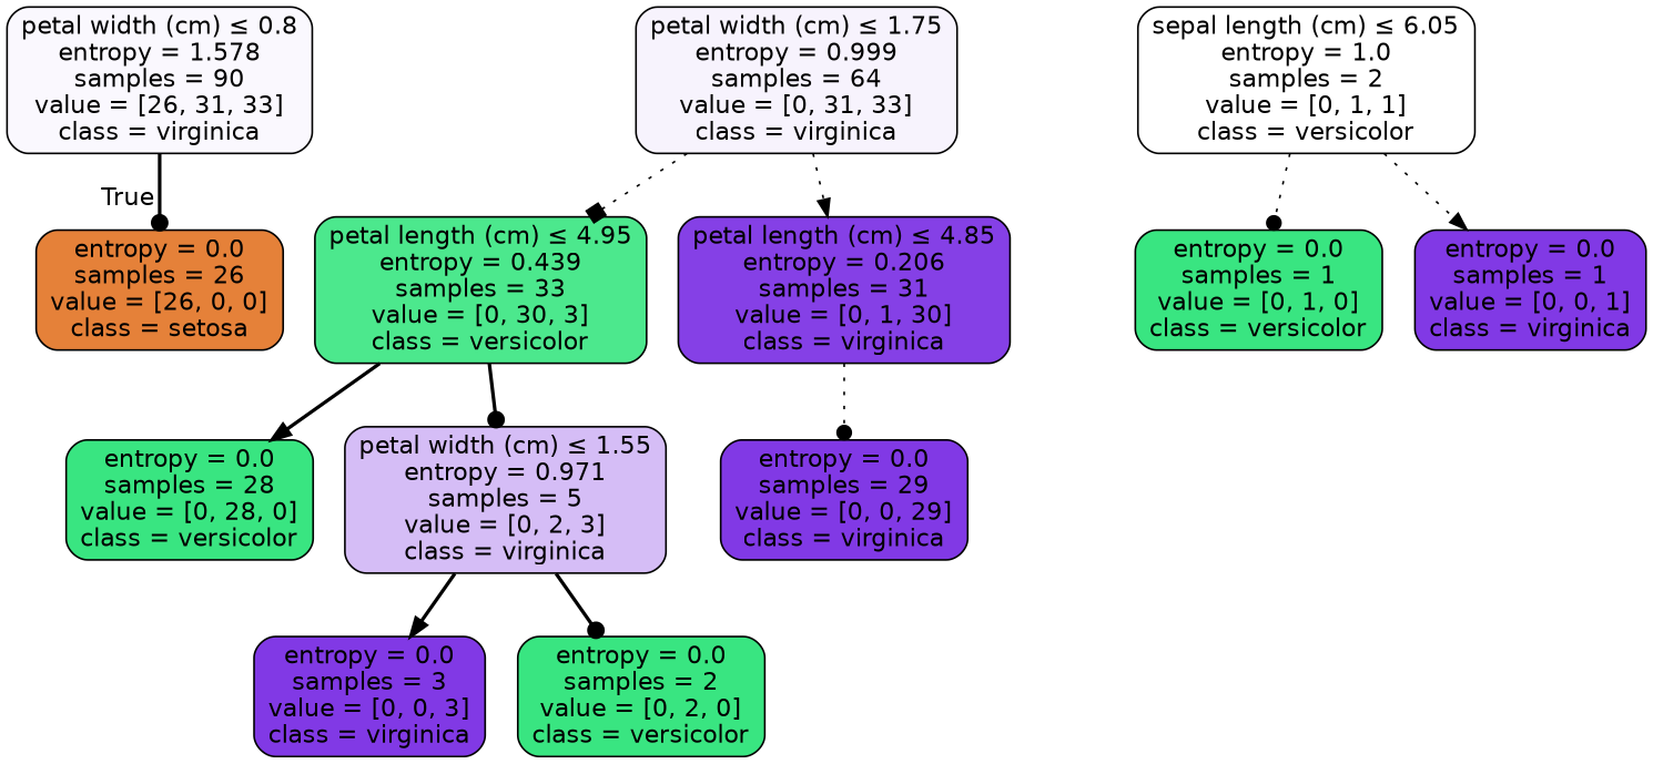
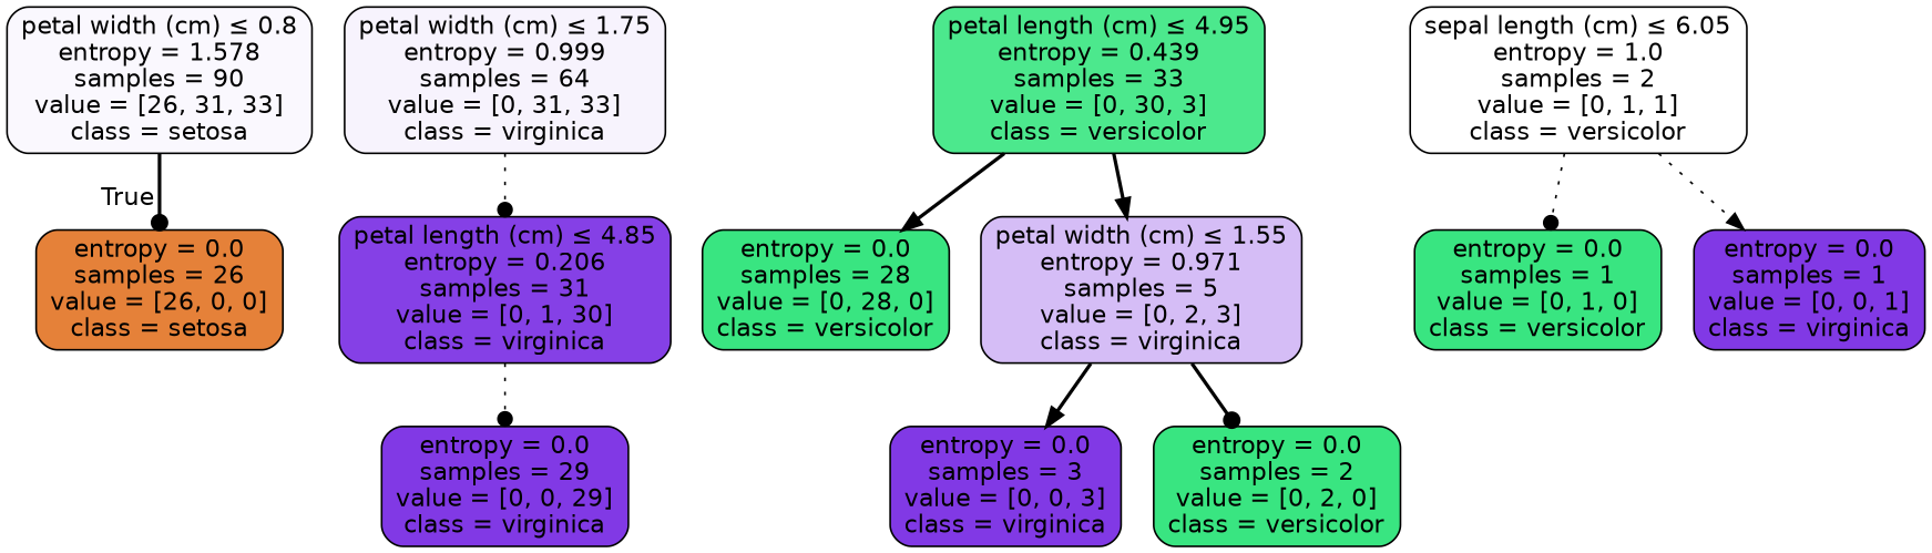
  digraph {
    node [color=black fillcolor="#39e581ff" fontname=helvetica shape=box style="filled, rounded"]
    edge [arrowhead=normal fontname=helvetica style=bold]
-   n1 [fillcolor="#8139e509" label=<petal width (cm) &le; 0.8<br/>entropy = 1.578<br/>samples = 90<br/>value = [26, 31, 33]<br/>class = virginica>]
+   n1 [fillcolor="#8139e509" label=<petal width (cm) &le; 0.8<br/>entropy = 1.578<br/>samples = 90<br/>value = [26, 31, 33]<br/>class = setosa>]
    n2 [fillcolor="#e58139ff" label=<entropy = 0.0<br/>samples = 26<br/>value = [26, 0, 0]<br/>class = setosa>]
    n3 [fillcolor="#8139e50f" label=<petal width (cm) &le; 1.75<br/>entropy = 0.999<br/>samples = 64<br/>value = [0, 31, 33]<br/>class = virginica>]
    n4 [fillcolor="#39e581e6" label=<petal length (cm) &le; 4.95<br/>entropy = 0.439<br/>samples = 33<br/>value = [0, 30, 3]<br/>class = versicolor>]
    n5 [fillcolor="#8139e5f6" label=<petal length (cm) &le; 4.85<br/>entropy = 0.206<br/>samples = 31<br/>value = [0, 1, 30]<br/>class = virginica>]
    n6 [label=<entropy = 0.0<br/>samples = 28<br/>value = [0, 28, 0]<br/>class = versicolor>]
    n7 [fillcolor="#8139e555" label=<petal width (cm) &le; 1.55<br/>entropy = 0.971<br/>samples = 5<br/>value = [0, 2, 3]<br/>class = virginica>]
    n8 [fillcolor="#8139e5ff" label=<entropy = 0.0<br/>samples = 29<br/>value = [0, 0, 29]<br/>class = virginica>]
    n9 [fillcolor="#8139e5ff" label=<entropy = 0.0<br/>samples = 3<br/>value = [0, 0, 3]<br/>class = virginica>]
    n10 [label=<entropy = 0.0<br/>samples = 2<br/>value = [0, 2, 0]<br/>class = versicolor>]
    n11 [fillcolor="#39e58100" label=<sepal length (cm) &le; 6.05<br/>entropy = 1.0<br/>samples = 2<br/>value = [0, 1, 1]<br/>class = versicolor>]
    n12 [label=<entropy = 0.0<br/>samples = 1<br/>value = [0, 1, 0]<br/>class = versicolor>]
    n13 [fillcolor="#8139e5ff" label=<entropy = 0.0<br/>samples = 1<br/>value = [0, 0, 1]<br/>class = virginica>]
    n1 -> n2 [arrowhead=dot headlabel=True labelangle=45 labeldistance=2.5]
-   n3 -> n4 [arrowhead=box style=dotted]
-   n3 -> n5 [style=dotted]
+   n3 -> n5 [arrowhead=dot style=dotted]
    n4 -> n6
-   n4 -> n7 [arrowhead=dot]
+   n4 -> n7
    n5 -> n8 [arrowhead=dot style=dotted]
    n7 -> n9
    n7 -> n10 [arrowhead=dot]
    n11 -> n12 [arrowhead=dot style=dotted]
    n11 -> n13 [style=dotted]
  }
